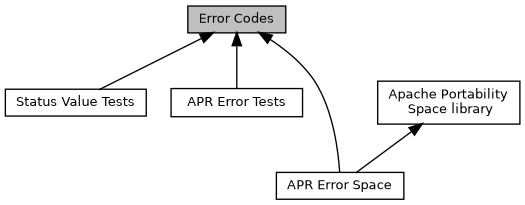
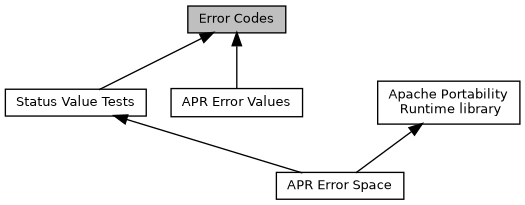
  digraph {
    rankdir=TB
    node [color=black fillcolor=white fontname=Helvetica fontsize=10 shape=record style=filled]
    edge [dir=back fontname=Helvetica fontsize=10 labelfontname=Helvetica labelfontsize=10 shape=plaintext style=solid]
    n1 [height=0.2 label="Status Value Tests" width=0.4]
-   n2 [height=0.2 label="APR Error Tests" width=0.4]
+   n2 [height=0.2 label="APR Error Values" width=0.4]
    n3 [fillcolor=grey75 fontcolor=black height=0.2 label="Error Codes" width=0.4]
    n4 [height=0.2 label="APR Error Space" width=0.4]
-   n5 [height=0.2 label="Apache Portability\l Space library" width=0.4]
+   n5 [height=0.2 label="Apache Portability\l Runtime library" width=0.4]
    n3 -> n1
    n3 -> n2
-   n3 -> n4
+   n1 -> n4
    n5 -> n4
  }
